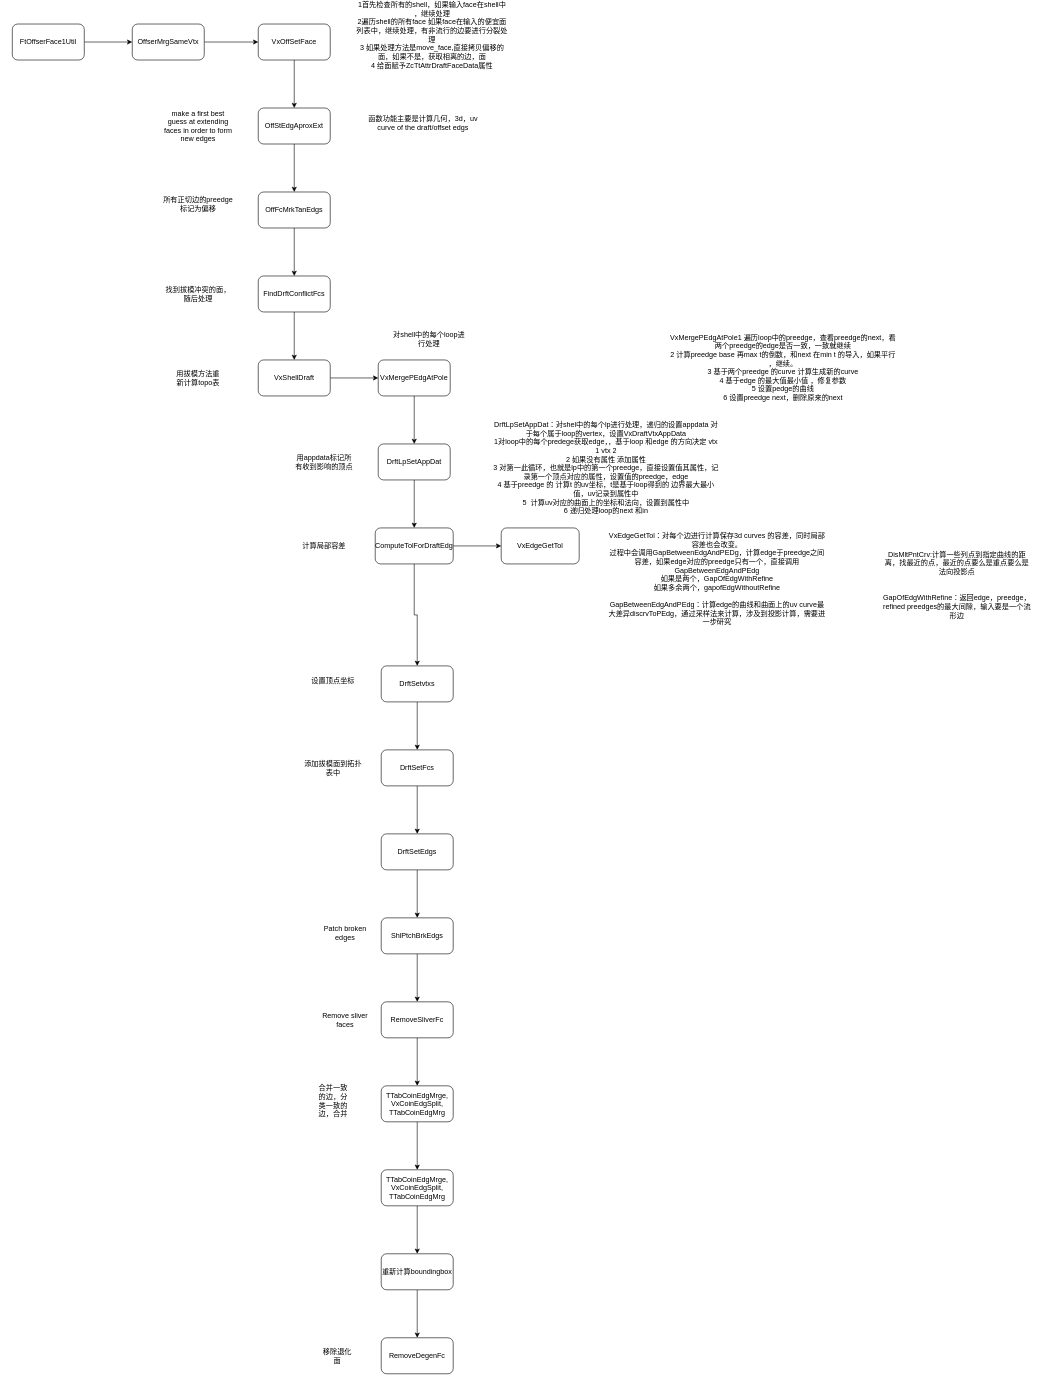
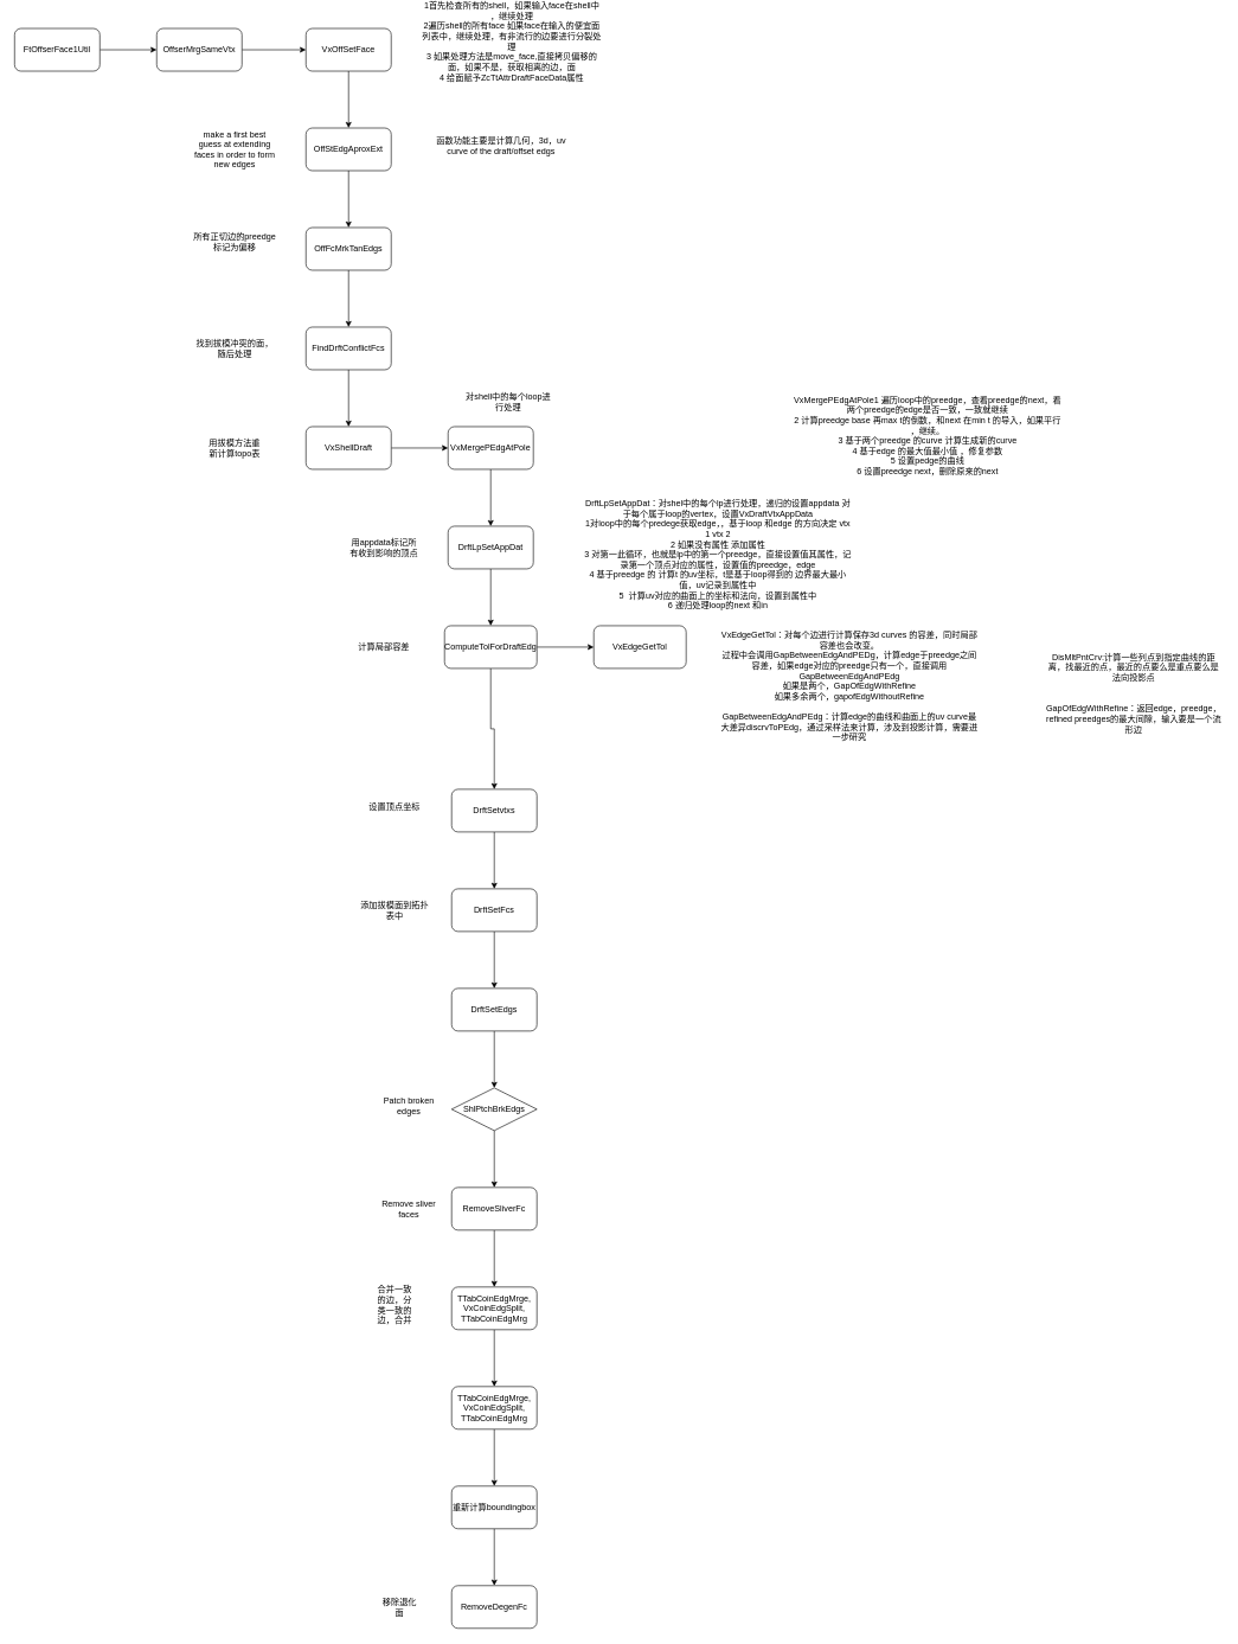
  <mxCell id="0" />
  <mxCell id="1" parent="0" />
  <mxCell id="2" value="" style="edgeStyle=orthogonalEdgeStyle;rounded=0;orthogonalLoop=1;jettySize=auto;html=1;" edge="1" parent="1" source="3" target="5"><mxGeometry relative="1" as="geometry" /></mxCell>
  <mxCell id="3" value="FtOffserFace1Util" style="rounded=1;whiteSpace=wrap;html=1;" vertex="1" parent="1"><mxGeometry x="20" y="20" width="120" height="60" as="geometry" /></mxCell>
  <mxCell id="4" value="" style="edgeStyle=orthogonalEdgeStyle;rounded=0;orthogonalLoop=1;jettySize=auto;html=1;" edge="1" parent="1" source="5" target="7"><mxGeometry relative="1" as="geometry" /></mxCell>
  <mxCell id="5" value="OffserMrgSameVtx" style="rounded=1;whiteSpace=wrap;html=1;" vertex="1" parent="1"><mxGeometry x="220" y="20" width="120" height="60" as="geometry" /></mxCell>
  <mxCell id="6" value="" style="edgeStyle=orthogonalEdgeStyle;rounded=0;orthogonalLoop=1;jettySize=auto;html=1;" edge="1" parent="1" source="7" target="9"><mxGeometry relative="1" as="geometry" /></mxCell>
  <mxCell id="7" value="VxOffSetFace" style="rounded=1;whiteSpace=wrap;html=1;" vertex="1" parent="1"><mxGeometry x="430" y="20" width="120" height="60" as="geometry" /></mxCell>
  <mxCell id="8" value="" style="edgeStyle=orthogonalEdgeStyle;rounded=0;orthogonalLoop=1;jettySize=auto;html=1;" edge="1" parent="1" source="9" target="14"><mxGeometry relative="1" as="geometry" /></mxCell>
  <mxCell id="9" value="OffStEdgAproxExt" style="rounded=1;whiteSpace=wrap;html=1;" vertex="1" parent="1"><mxGeometry x="430" y="160" width="120" height="60" as="geometry" /></mxCell>
  <mxCell id="10" value="1首先检查所有的shell，如果输入face在shell中 ，继续处理&lt;div&gt;2遍历shell的所有face 如果face在输入的便宜面列表中，继续处理，有非流行的边要进行分裂处理&lt;/div&gt;&lt;div&gt;3 如果处理方法是move_face,直接拷贝偏移的面，如果不是，获取相离的边，面&lt;/div&gt;&lt;div&gt;4 给面赋予ZcTtAttrDraftFaceData属性&lt;/div&gt;&lt;div&gt;&lt;br&gt;&lt;/div&gt;&lt;div&gt;&lt;br&gt;&lt;/div&gt;&lt;div&gt;&lt;br&gt;&lt;/div&gt;" style="text;html=1;align=center;verticalAlign=middle;whiteSpace=wrap;rounded=0;" vertex="1" parent="1"><mxGeometry x="590" y="20" width="260" height="80" as="geometry" /></mxCell>
  <mxCell id="11" value="make a first best guess at extending faces in order to form new edges" style="text;html=1;align=center;verticalAlign=middle;whiteSpace=wrap;rounded=0;" vertex="1" parent="1"><mxGeometry x="270" y="175" width="120" height="30" as="geometry" /></mxCell>
  <mxCell id="12" value="函数功能主要是计算几何，3d，uv curve of the draft/offset edgs" style="text;html=1;align=center;verticalAlign=middle;whiteSpace=wrap;rounded=0;" vertex="1" parent="1"><mxGeometry x="600" y="170" width="210" height="30" as="geometry" /></mxCell>
  <mxCell id="13" value="" style="edgeStyle=orthogonalEdgeStyle;rounded=0;orthogonalLoop=1;jettySize=auto;html=1;" edge="1" parent="1" source="14" target="17"><mxGeometry relative="1" as="geometry" /></mxCell>
  <mxCell id="14" value="OffFcMrkTanEdgs" style="rounded=1;whiteSpace=wrap;html=1;" vertex="1" parent="1"><mxGeometry x="430" y="300" width="120" height="60" as="geometry" /></mxCell>
  <mxCell id="15" value="所有正切边的preedge标记为偏移" style="text;html=1;align=center;verticalAlign=middle;whiteSpace=wrap;rounded=0;" vertex="1" parent="1"><mxGeometry x="270" y="305" width="120" height="30" as="geometry" /></mxCell>
  <mxCell id="16" value="" style="edgeStyle=orthogonalEdgeStyle;rounded=0;orthogonalLoop=1;jettySize=auto;html=1;" edge="1" parent="1" source="17" target="20"><mxGeometry relative="1" as="geometry" /></mxCell>
  <mxCell id="17" value="FindDrftConflictFcs" style="rounded=1;whiteSpace=wrap;html=1;" vertex="1" parent="1"><mxGeometry x="430" y="440" width="120" height="60" as="geometry" /></mxCell>
  <mxCell id="18" value="找到拔模冲突的面，随后处理" style="text;html=1;align=center;verticalAlign=middle;whiteSpace=wrap;rounded=0;" vertex="1" parent="1"><mxGeometry x="270" y="455" width="120" height="30" as="geometry" /></mxCell>
  <mxCell id="19" value="" style="edgeStyle=orthogonalEdgeStyle;rounded=0;orthogonalLoop=1;jettySize=auto;html=1;" edge="1" parent="1" source="20" target="23"><mxGeometry relative="1" as="geometry" /></mxCell>
  <mxCell id="20" value="VxShellDraft" style="rounded=1;whiteSpace=wrap;html=1;" vertex="1" parent="1"><mxGeometry x="430" y="580" width="120" height="60" as="geometry" /></mxCell>
  <mxCell id="21" value="用拔模方法重新计算topo表" style="text;html=1;align=center;verticalAlign=middle;whiteSpace=wrap;rounded=0;" vertex="1" parent="1"><mxGeometry x="290" y="595" width="80" height="30" as="geometry" /></mxCell>
  <mxCell id="22" value="" style="edgeStyle=orthogonalEdgeStyle;rounded=0;orthogonalLoop=1;jettySize=auto;html=1;" edge="1" parent="1" source="23" target="26"><mxGeometry relative="1" as="geometry" /></mxCell>
  <mxCell id="23" value="VxMergePEdgAtPole" style="rounded=1;whiteSpace=wrap;html=1;" vertex="1" parent="1"><mxGeometry x="630" y="580" width="120" height="60" as="geometry" /></mxCell>
  <mxCell id="24" value="对shell中的每个loop进行处理" style="text;html=1;align=center;verticalAlign=middle;whiteSpace=wrap;rounded=0;" vertex="1" parent="1"><mxGeometry x="650" y="530" width="130" height="30" as="geometry" /></mxCell>
  <mxCell id="25" value="" style="edgeStyle=orthogonalEdgeStyle;rounded=0;orthogonalLoop=1;jettySize=auto;html=1;" edge="1" parent="1" source="26" target="30"><mxGeometry relative="1" as="geometry" /></mxCell>
  <mxCell id="26" value="DrftLpSetAppDat" style="rounded=1;whiteSpace=wrap;html=1;" vertex="1" parent="1"><mxGeometry x="630" y="720" width="120" height="60" as="geometry" /></mxCell>
  <mxCell id="27" value="用appdata标记所有收到影响的顶点" style="text;html=1;align=center;verticalAlign=middle;whiteSpace=wrap;rounded=0;" vertex="1" parent="1"><mxGeometry x="490" y="735" width="100" height="30" as="geometry" /></mxCell>
  <mxCell id="28" value="" style="edgeStyle=orthogonalEdgeStyle;rounded=0;orthogonalLoop=1;jettySize=auto;html=1;" edge="1" parent="1" source="30" target="33"><mxGeometry relative="1" as="geometry" /></mxCell>
  <mxCell id="29" value="" style="edgeStyle=orthogonalEdgeStyle;rounded=0;orthogonalLoop=1;jettySize=auto;html=1;" edge="1" parent="1" source="30" target="57"><mxGeometry relative="1" as="geometry" /></mxCell>
  <mxCell id="30" value="ComputeTolForDraftEdg" style="rounded=1;whiteSpace=wrap;html=1;" vertex="1" parent="1"><mxGeometry x="625" y="860" width="130" height="60" as="geometry" /></mxCell>
  <mxCell id="31" value="计算局部容差" style="text;html=1;align=center;verticalAlign=middle;whiteSpace=wrap;rounded=0;" vertex="1" parent="1"><mxGeometry x="490" y="875" width="100" height="30" as="geometry" /></mxCell>
  <mxCell id="32" value="" style="edgeStyle=orthogonalEdgeStyle;rounded=0;orthogonalLoop=1;jettySize=auto;html=1;" edge="1" parent="1" source="33" target="35"><mxGeometry relative="1" as="geometry" /></mxCell>
  <mxCell id="33" value="DrftSetvtxs" style="rounded=1;whiteSpace=wrap;html=1;" vertex="1" parent="1"><mxGeometry x="635" y="1090" width="120" height="60" as="geometry" /></mxCell>
  <mxCell id="34" value="" style="edgeStyle=orthogonalEdgeStyle;rounded=0;orthogonalLoop=1;jettySize=auto;html=1;" edge="1" parent="1" source="35" target="39"><mxGeometry relative="1" as="geometry" /></mxCell>
  <mxCell id="35" value="DrftSetFcs" style="rounded=1;whiteSpace=wrap;html=1;" vertex="1" parent="1"><mxGeometry x="635" y="1230" width="120" height="60" as="geometry" /></mxCell>
  <mxCell id="36" value="设置顶点坐标" style="text;html=1;align=center;verticalAlign=middle;whiteSpace=wrap;rounded=0;" vertex="1" parent="1"><mxGeometry x="505" y="1100" width="100" height="30" as="geometry" /></mxCell>
  <mxCell id="37" value="添加拔模面到拓扑表中" style="text;html=1;align=center;verticalAlign=middle;whiteSpace=wrap;rounded=0;" vertex="1" parent="1"><mxGeometry x="505" y="1245" width="100" height="30" as="geometry" /></mxCell>
  <mxCell id="38" value="" style="edgeStyle=orthogonalEdgeStyle;rounded=0;orthogonalLoop=1;jettySize=auto;html=1;" edge="1" parent="1" source="39" target="41"><mxGeometry relative="1" as="geometry" /></mxCell>
  <mxCell id="39" value="DrftSetEdgs" style="rounded=1;whiteSpace=wrap;html=1;" vertex="1" parent="1"><mxGeometry x="635" y="1370" width="120" height="60" as="geometry" /></mxCell>
  <mxCell id="40" value="" style="edgeStyle=orthogonalEdgeStyle;rounded=0;orthogonalLoop=1;jettySize=auto;html=1;" edge="1" parent="1" source="41" target="44"><mxGeometry relative="1" as="geometry" /></mxCell>
- <mxCell id="41" value="ShlPtchBrkEdgs" style="rounded=1;whiteSpace=wrap;html=1;" vertex="1" parent="1"><mxGeometry x="635" y="1510" width="120" height="60" as="geometry" /></mxCell>
+ <mxCell id="41" value="ShlPtchBrkEdgs" style="rhombus;whiteSpace=wrap;html=1;" vertex="1" parent="1"><mxGeometry x="635" y="1510" width="120" height="60" as="geometry" /></mxCell>
  <mxCell id="42" value="Patch broken edges" style="text;html=1;align=center;verticalAlign=middle;whiteSpace=wrap;rounded=0;" vertex="1" parent="1"><mxGeometry x="525" y="1520" width="100" height="30" as="geometry" /></mxCell>
  <mxCell id="43" value="" style="edgeStyle=orthogonalEdgeStyle;rounded=0;orthogonalLoop=1;jettySize=auto;html=1;" edge="1" parent="1" source="44" target="47"><mxGeometry relative="1" as="geometry" /></mxCell>
  <mxCell id="44" value="RemoveSliverFc" style="rounded=1;whiteSpace=wrap;html=1;" vertex="1" parent="1"><mxGeometry x="635" y="1650" width="120" height="60" as="geometry" /></mxCell>
  <mxCell id="45" value="Remove sliver faces" style="text;html=1;align=center;verticalAlign=middle;whiteSpace=wrap;rounded=0;" vertex="1" parent="1"><mxGeometry x="525" y="1665" width="100" height="30" as="geometry" /></mxCell>
  <mxCell id="46" value="" style="edgeStyle=orthogonalEdgeStyle;rounded=0;orthogonalLoop=1;jettySize=auto;html=1;" edge="1" parent="1" source="47" target="50"><mxGeometry relative="1" as="geometry" /></mxCell>
  <mxCell id="47" value="TTabCoinEdgMrge,&lt;br&gt;VxCoinEdgSplit,&lt;br&gt;TTabCoinEdgMrg" style="rounded=1;whiteSpace=wrap;html=1;" vertex="1" parent="1"><mxGeometry x="635" y="1790" width="120" height="60" as="geometry" /></mxCell>
  <mxCell id="48" value="合并一致的边，分类一致的边，合并" style="text;html=1;align=center;verticalAlign=middle;whiteSpace=wrap;rounded=0;" vertex="1" parent="1"><mxGeometry x="525" y="1800" width="60" height="30" as="geometry" /></mxCell>
  <mxCell id="49" value="" style="edgeStyle=orthogonalEdgeStyle;rounded=0;orthogonalLoop=1;jettySize=auto;html=1;" edge="1" parent="1" source="50" target="52"><mxGeometry relative="1" as="geometry" /></mxCell>
  <mxCell id="50" value="TTabCoinEdgMrge,&lt;br&gt;VxCoinEdgSplit,&lt;br&gt;TTabCoinEdgMrg" style="rounded=1;whiteSpace=wrap;html=1;" vertex="1" parent="1"><mxGeometry x="635" y="1930" width="120" height="60" as="geometry" /></mxCell>
  <mxCell id="51" value="" style="edgeStyle=orthogonalEdgeStyle;rounded=0;orthogonalLoop=1;jettySize=auto;html=1;" edge="1" parent="1" source="52" target="53"><mxGeometry relative="1" as="geometry" /></mxCell>
  <mxCell id="52" value="重新计算boundingbox" style="whiteSpace=wrap;html=1;rounded=1;" vertex="1" parent="1"><mxGeometry x="635" y="2070" width="120" height="60" as="geometry" /></mxCell>
  <mxCell id="53" value="RemoveDegenFc" style="whiteSpace=wrap;html=1;rounded=1;" vertex="1" parent="1"><mxGeometry x="635" y="2210" width="120" height="60" as="geometry" /></mxCell>
  <mxCell id="54" value="移除退化面" style="text;html=1;align=center;verticalAlign=middle;whiteSpace=wrap;rounded=0;" vertex="1" parent="1"><mxGeometry x="532" y="2225" width="60" height="30" as="geometry" /></mxCell>
  <mxCell id="55" value="VxMergePEdgAtPole1 遍历loop中的preedge，查看preedge的next，看两个preedge的edge是否一致，一致就继续&lt;div&gt;2 计算preedge base 再max t的倒数，和next 在min t 的导入，如果平行 ，继续。&lt;/div&gt;&lt;div&gt;3 基于两个preedge 的curve 计算生成新的curve&lt;/div&gt;&lt;div&gt;4 基于edge 的最大值最小值 ，修复参数&lt;/div&gt;&lt;div&gt;5 设置pedge的曲线&lt;/div&gt;&lt;div&gt;6 设置preedge next，删除原来的next&lt;br&gt;&lt;div&gt;&lt;br&gt;&lt;/div&gt;&lt;/div&gt;" style="text;html=1;align=center;verticalAlign=middle;whiteSpace=wrap;rounded=0;" vertex="1" parent="1"><mxGeometry x="1110" y="540" width="390" height="120" as="geometry" /></mxCell>
  <mxCell id="56" value="DrftLpSetAppDat：对shel中的每个lp进行处理，递归的设置appdata 对于每个属于loop的vertex，设置VxDraftVtxAppData&lt;div&gt;1对loop中的每个predege获取edge，，基于loop 和edge 的方向决定 vtx 1 vtx 2&lt;/div&gt;&lt;div&gt;2 如果没有属性 添加属性&lt;/div&gt;&lt;div&gt;3 对第一此循环，也就是lp中的第一个preedge，直接设置值其属性，记录第一个顶点对应的属性，设置值的preedge，edge&lt;/div&gt;&lt;div&gt;4 基于preedge 的 计算t 的uv坐标，t是基于loop得到的 边界最大最小值，uv记录到属性中&lt;/div&gt;&lt;div&gt;5&amp;nbsp; 计算uv对应的曲面上的坐标和法向，设置到属性中&lt;/div&gt;&lt;div&gt;6 递归处理loop的next 和in&lt;/div&gt;" style="text;html=1;align=center;verticalAlign=middle;whiteSpace=wrap;rounded=0;" vertex="1" parent="1"><mxGeometry x="820" y="700" width="380" height="120" as="geometry" /></mxCell>
  <mxCell id="57" value="VxEdgeGetTol" style="rounded=1;whiteSpace=wrap;html=1;" vertex="1" parent="1"><mxGeometry x="835" y="860" width="130" height="60" as="geometry" /></mxCell>
  <mxCell id="58" value="VxEdgeGetTol：对每个边进行计算保存3d curves 的容差，同时局部容差也会改变。&lt;div&gt;过程中会调用GapBetweenEdgAndPEDg，计算edge于preedge之间容差，如果edge对应的preedge只有一个，直接调用GapBetweenEdgAndPEdg&lt;/div&gt;&lt;div&gt;如果是两个，GapOfEdgWithRefine&lt;/div&gt;&lt;div&gt;如果多余两个，gapofEdgWithoutRefine&lt;/div&gt;&lt;div&gt;&lt;br&gt;&lt;/div&gt;&lt;div&gt;GapBetweenEdgAndPEdg：计算edge的曲线和曲面上的uv curve最大差异discrvToPEdg，通过采样法来计算，涉及到投影计算，需要进一步研究&lt;br&gt;&lt;/div&gt;" style="text;html=1;align=center;verticalAlign=middle;whiteSpace=wrap;rounded=0;" vertex="1" parent="1"><mxGeometry x="1010" y="860" width="370" height="170" as="geometry" /></mxCell>
  <mxCell id="59" value="DisMltPntCrv:计算一些列点到指定曲线的距离，找最近的点，最近的点要么是重点要么是法向投影点&lt;div&gt;&lt;br&gt;&lt;/div&gt;&lt;div&gt;&lt;br&gt;&lt;/div&gt;&lt;div&gt;GapOfEdgWithRefine：返回edge，preedge，refined preedges的最大间隙，输入要是一个流形边&lt;br&gt;&lt;/div&gt;" style="text;html=1;align=center;verticalAlign=middle;whiteSpace=wrap;rounded=0;" vertex="1" parent="1"><mxGeometry x="1470" y="900" width="250" height="110" as="geometry" /></mxCell>
